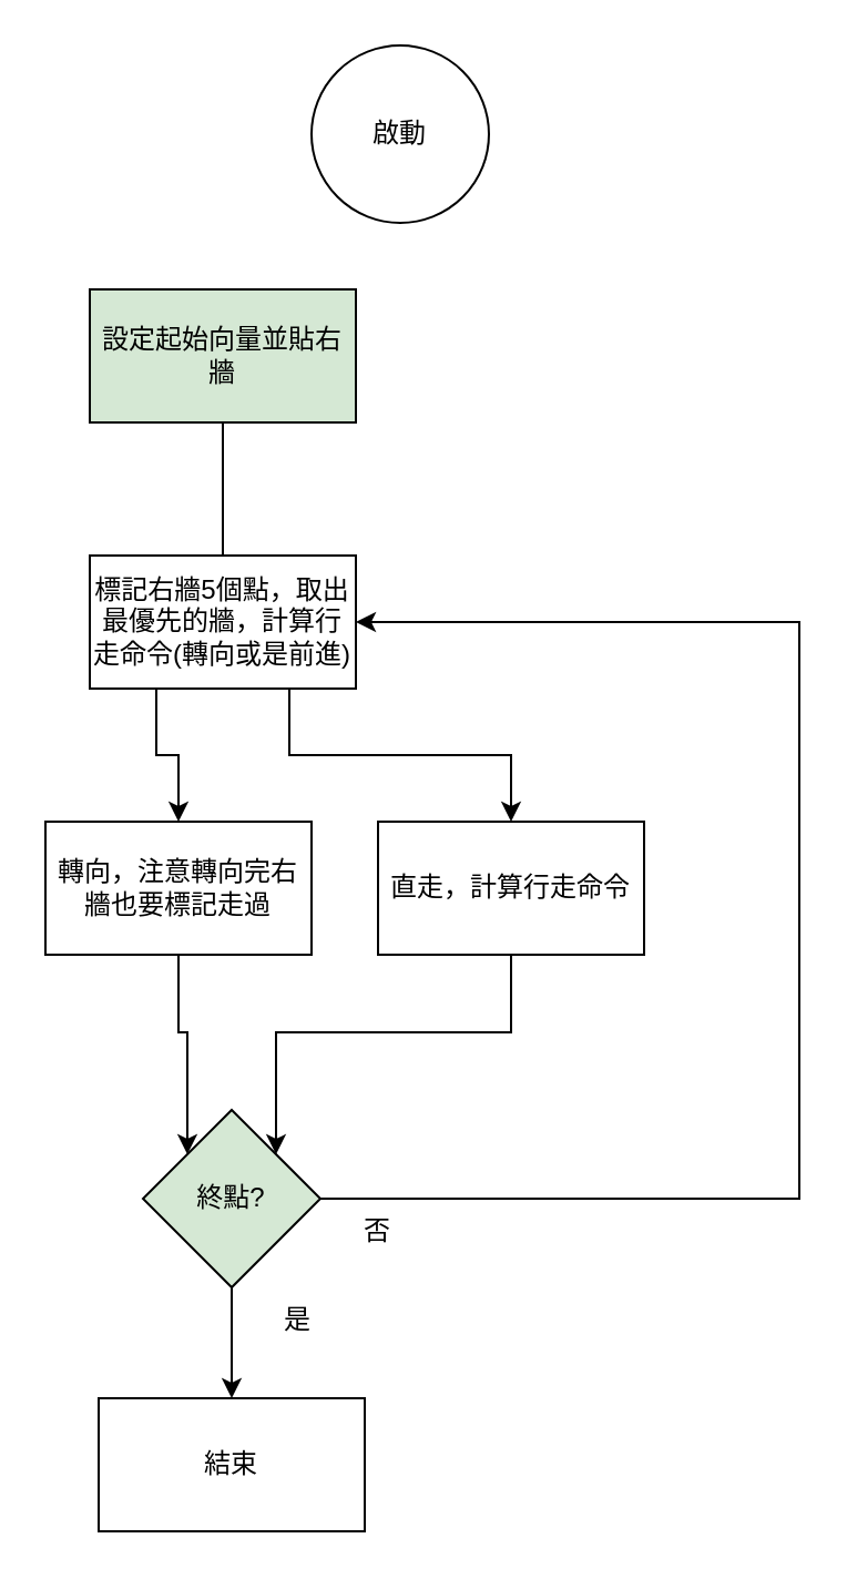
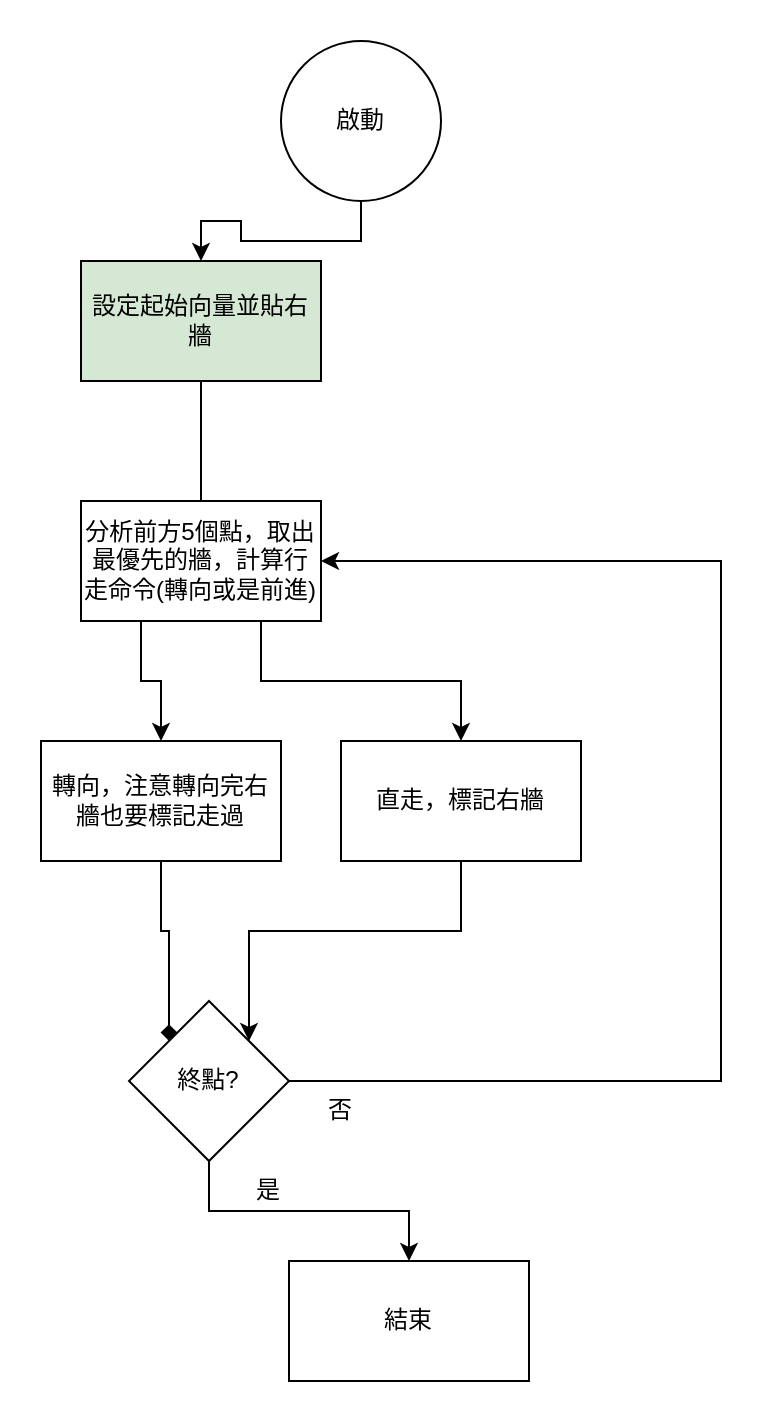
  <mxCell id="0" />
  <mxCell id="1" parent="0" />
+ <mxCell id="2" style="edgeStyle=orthogonalEdgeStyle;rounded=0;orthogonalLoop=1;jettySize=auto;html=1;exitX=0.5;exitY=1;exitDx=0;exitDy=0;entryX=0.5;entryY=0;entryDx=0;entryDy=0;" parent="1" source="3" target="5" edge="1"><mxGeometry relative="1" as="geometry" /></mxCell>
  <mxCell id="3" value="啟動" style="ellipse;whiteSpace=wrap;html=1;aspect=fixed;" parent="1" vertex="1"><mxGeometry x="140" y="20" width="80" height="80" as="geometry" /></mxCell>
  <mxCell id="4" style="edgeStyle=orthogonalEdgeStyle;rounded=0;orthogonalLoop=1;jettySize=auto;html=1;exitX=0.5;exitY=1;exitDx=0;exitDy=0;endArrow=none;" parent="1" source="5" target="8" edge="1"><mxGeometry relative="1" as="geometry" /></mxCell>
  <mxCell id="5" value="設定起始向量並貼右牆" style="rounded=0;whiteSpace=wrap;html=1;fillColor=#d5e8d4;" parent="1" vertex="1"><mxGeometry x="40" y="130" width="120" height="60" as="geometry" /></mxCell>
  <mxCell id="6" style="edgeStyle=orthogonalEdgeStyle;rounded=0;orthogonalLoop=1;jettySize=auto;html=1;exitX=0.25;exitY=1;exitDx=0;exitDy=0;entryX=0.5;entryY=0;entryDx=0;entryDy=0;" parent="1" source="8" target="10" edge="1"><mxGeometry relative="1" as="geometry" /></mxCell>
  <mxCell id="7" style="edgeStyle=orthogonalEdgeStyle;rounded=0;orthogonalLoop=1;jettySize=auto;html=1;exitX=0.75;exitY=1;exitDx=0;exitDy=0;entryX=0.5;entryY=0;entryDx=0;entryDy=0;" parent="1" source="8" target="12" edge="1"><mxGeometry relative="1" as="geometry" /></mxCell>
- <mxCell id="8" value="標記右牆5個點，取出最優先的牆，計算行走命令(轉向或是前進)" style="rounded=0;whiteSpace=wrap;html=1;" parent="1" vertex="1"><mxGeometry x="40" y="250" width="120" height="60" as="geometry" /></mxCell>
- <mxCell id="9" style="edgeStyle=orthogonalEdgeStyle;rounded=0;orthogonalLoop=1;jettySize=auto;html=1;exitX=0.5;exitY=1;exitDx=0;exitDy=0;entryX=0;entryY=0;entryDx=0;entryDy=0;" parent="1" source="10" target="15" edge="1"><mxGeometry relative="1" as="geometry" /></mxCell>
+ <mxCell id="8" value="分析前方5個點，取出最優先的牆，計算行走命令(轉向或是前進)" style="rounded=0;whiteSpace=wrap;html=1;" parent="1" vertex="1"><mxGeometry x="40" y="250" width="120" height="60" as="geometry" /></mxCell>
+ <mxCell id="9" style="edgeStyle=orthogonalEdgeStyle;rounded=0;orthogonalLoop=1;jettySize=auto;html=1;exitX=0.5;exitY=1;exitDx=0;exitDy=0;entryX=0;entryY=0;entryDx=0;entryDy=0;endArrow=diamond;" parent="1" source="10" target="15" edge="1"><mxGeometry relative="1" as="geometry" /></mxCell>
  <mxCell id="10" value="轉向，注意轉向完右牆也要標記走過" style="rounded=0;whiteSpace=wrap;html=1;" parent="1" vertex="1"><mxGeometry x="20" y="370" width="120" height="60" as="geometry" /></mxCell>
  <mxCell id="11" style="edgeStyle=orthogonalEdgeStyle;rounded=0;orthogonalLoop=1;jettySize=auto;html=1;exitX=0.5;exitY=1;exitDx=0;exitDy=0;entryX=1;entryY=0;entryDx=0;entryDy=0;" parent="1" source="12" target="15" edge="1"><mxGeometry relative="1" as="geometry" /></mxCell>
- <mxCell id="12" value="直走，計算行走命令" style="rounded=0;whiteSpace=wrap;html=1;" parent="1" vertex="1"><mxGeometry x="170" y="370" width="120" height="60" as="geometry" /></mxCell>
+ <mxCell id="12" value="直走，標記右牆" style="rounded=0;whiteSpace=wrap;html=1;" parent="1" vertex="1"><mxGeometry x="170" y="370" width="120" height="60" as="geometry" /></mxCell>
  <mxCell id="13" style="edgeStyle=orthogonalEdgeStyle;rounded=0;orthogonalLoop=1;jettySize=auto;html=1;exitX=1;exitY=0.5;exitDx=0;exitDy=0;entryX=1;entryY=0.5;entryDx=0;entryDy=0;" parent="1" source="15" target="8" edge="1"><mxGeometry relative="1" as="geometry"><Array as="points"><mxPoint x="360" y="540" /><mxPoint x="360" y="280" /></Array></mxGeometry></mxCell>
  <mxCell id="14" style="edgeStyle=orthogonalEdgeStyle;rounded=0;orthogonalLoop=1;jettySize=auto;html=1;exitX=0.5;exitY=1;exitDx=0;exitDy=0;entryX=0.5;entryY=0;entryDx=0;entryDy=0;" parent="1" source="15" target="17" edge="1"><mxGeometry relative="1" as="geometry" /></mxCell>
- <mxCell id="15" value="終點?" style="rhombus;whiteSpace=wrap;html=1;fillColor=#d5e8d4;" parent="1" vertex="1"><mxGeometry x="64" y="500" width="80" height="80" as="geometry" /></mxCell>
+ <mxCell id="15" value="終點?" style="rhombus;whiteSpace=wrap;html=1;" parent="1" vertex="1"><mxGeometry x="64" y="500" width="80" height="80" as="geometry" /></mxCell>
  <mxCell id="16" value="否" style="text;html=1;strokeColor=none;fillColor=none;align=center;verticalAlign=middle;whiteSpace=wrap;rounded=0;" parent="1" vertex="1"><mxGeometry x="140" y="540" width="60" height="30" as="geometry" /></mxCell>
- <mxCell id="17" value="結束" style="rounded=0;whiteSpace=wrap;html=1;" parent="1" vertex="1"><mxGeometry x="44" y="630" width="120" height="60" as="geometry" /></mxCell>
+ <mxCell id="17" value="結束" style="rounded=0;whiteSpace=wrap;html=1;" parent="1" vertex="1"><mxGeometry x="144" y="630" width="120" height="60" as="geometry" /></mxCell>
  <mxCell id="18" value="是" style="text;html=1;strokeColor=none;fillColor=none;align=center;verticalAlign=middle;whiteSpace=wrap;rounded=0;" parent="1" vertex="1"><mxGeometry x="104" y="580" width="60" height="30" as="geometry" /></mxCell>
